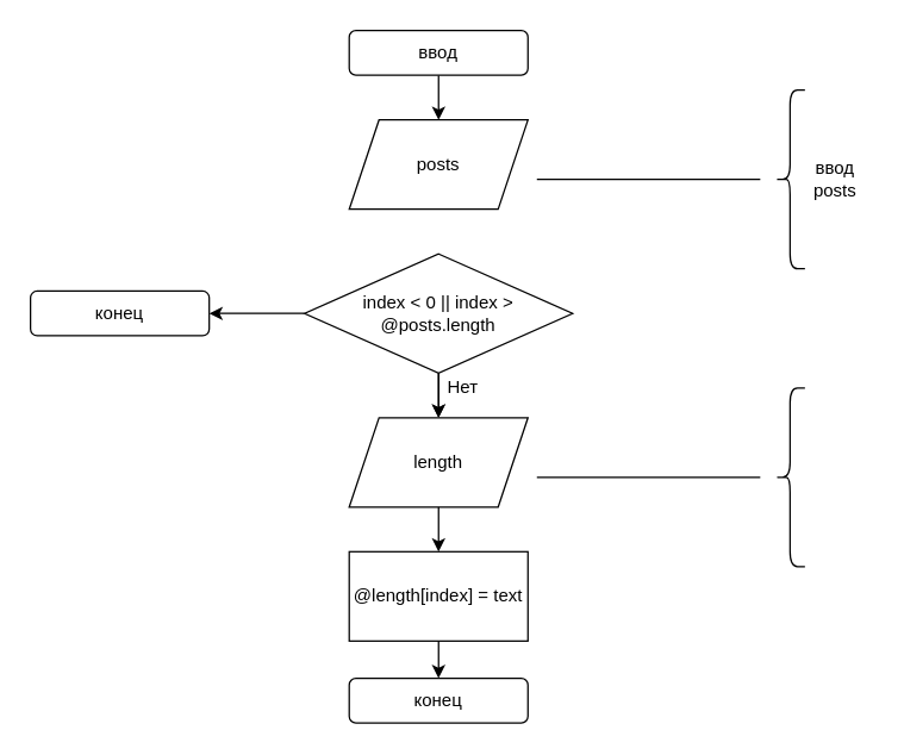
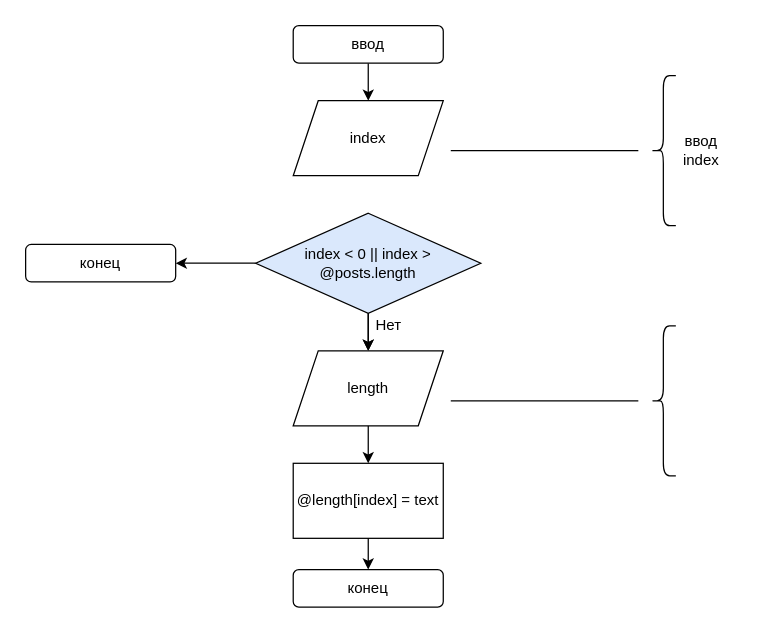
  <mxCell id="0" />
  <mxCell id="1" parent="0" />
  <mxCell id="2" value="" style="edgeStyle=orthogonalEdgeStyle;rounded=0;orthogonalLoop=1;jettySize=auto;html=1;" parent="1" source="3" edge="1"><mxGeometry relative="1" as="geometry"><mxPoint x="294" y="80" as="targetPoint" /></mxGeometry></mxCell>
  <mxCell id="3" value="ввод" style="rounded=1;whiteSpace=wrap;html=1;" parent="1" vertex="1"><mxGeometry x="234" y="20" width="120" height="30" as="geometry" /></mxCell>
  <mxCell id="4" style="edgeStyle=orthogonalEdgeStyle;rounded=0;orthogonalLoop=1;jettySize=auto;html=1;exitX=0.5;exitY=1;exitDx=0;exitDy=0;" parent="1" source="3" target="3" edge="1"><mxGeometry relative="1" as="geometry" /></mxCell>
- <mxCell id="5" value="posts" style="shape=parallelogram;perimeter=parallelogramPerimeter;whiteSpace=wrap;html=1;fixedSize=1;" vertex="1" parent="1"><mxGeometry x="234" y="80" width="120" height="60" as="geometry" /></mxCell>
+ <mxCell id="5" value="index" style="shape=parallelogram;perimeter=parallelogramPerimeter;whiteSpace=wrap;html=1;fixedSize=1;" vertex="1" parent="1"><mxGeometry x="234" y="80" width="120" height="60" as="geometry" /></mxCell>
  <mxCell id="6" value="" style="shape=curlyBracket;whiteSpace=wrap;html=1;rounded=1;" vertex="1" parent="1"><mxGeometry x="520" y="60" width="20" height="120" as="geometry" /></mxCell>
- <mxCell id="7" value="&lt;div&gt;ввод&lt;/div&gt;&lt;div&gt;posts&lt;br&gt;&lt;/div&gt;" style="text;html=1;align=center;verticalAlign=middle;resizable=0;points=[];autosize=1;strokeColor=none;fillColor=none;" vertex="1" parent="1"><mxGeometry x="535" y="105" width="50" height="30" as="geometry" /></mxCell>
+ <mxCell id="7" value="&lt;div&gt;ввод&lt;/div&gt;&lt;div&gt;index&lt;br&gt;&lt;/div&gt;" style="text;html=1;align=center;verticalAlign=middle;resizable=0;points=[];autosize=1;strokeColor=none;fillColor=none;" vertex="1" parent="1"><mxGeometry x="535" y="105" width="50" height="30" as="geometry" /></mxCell>
  <mxCell id="8" value="" style="endArrow=none;html=1;rounded=0;" edge="1" parent="1"><mxGeometry width="50" height="50" relative="1" as="geometry"><mxPoint x="510" y="120" as="sourcePoint" /><mxPoint x="360" y="120" as="targetPoint" /></mxGeometry></mxCell>
  <mxCell id="9" value="" style="edgeStyle=orthogonalEdgeStyle;rounded=0;orthogonalLoop=1;jettySize=auto;html=1;" edge="1" parent="1" source="11" target="12"><mxGeometry relative="1" as="geometry" /></mxCell>
  <mxCell id="10" value="" style="edgeStyle=orthogonalEdgeStyle;rounded=0;orthogonalLoop=1;jettySize=auto;html=1;" edge="1" parent="1" source="11"><mxGeometry relative="1" as="geometry"><mxPoint x="294" y="280" as="targetPoint" /></mxGeometry></mxCell>
- <mxCell id="11" value="index &amp;lt; 0 || index &amp;gt; @posts.length" style="rhombus;whiteSpace=wrap;html=1;" vertex="1" parent="1"><mxGeometry x="204" y="170" width="180" height="80" as="geometry" /></mxCell>
+ <mxCell id="11" value="index &amp;lt; 0 || index &amp;gt; @posts.length" style="rhombus;whiteSpace=wrap;html=1;fillColor=#dae8fc;" vertex="1" parent="1"><mxGeometry x="204" y="170" width="180" height="80" as="geometry" /></mxCell>
  <mxCell id="12" value="конец" style="rounded=1;whiteSpace=wrap;html=1;" vertex="1" parent="1"><mxGeometry x="20" y="195" width="120" height="30" as="geometry" /></mxCell>
  <mxCell id="13" value="Нет" style="text;html=1;align=center;verticalAlign=middle;resizable=0;points=[];autosize=1;strokeColor=none;fillColor=none;" vertex="1" parent="1"><mxGeometry x="290" y="250" width="40" height="20" as="geometry" /></mxCell>
  <mxCell id="14" value="&lt;div&gt;@length[index] = text&lt;br&gt;&lt;/div&gt;" style="rounded=0;whiteSpace=wrap;html=1;" vertex="1" parent="1"><mxGeometry x="234" y="370" width="120" height="60" as="geometry" /></mxCell>
  <mxCell id="15" value="" style="edgeStyle=orthogonalEdgeStyle;rounded=0;orthogonalLoop=1;jettySize=auto;html=1;exitX=0.5;exitY=1;exitDx=0;exitDy=0;" edge="1" parent="1" target="16" source="14"><mxGeometry relative="1" as="geometry"><mxPoint x="418" y="470" as="sourcePoint" /></mxGeometry></mxCell>
  <mxCell id="16" value="конец" style="rounded=1;whiteSpace=wrap;html=1;" vertex="1" parent="1"><mxGeometry x="234" y="455" width="120" height="30" as="geometry" /></mxCell>
  <mxCell id="17" value="" style="edgeStyle=orthogonalEdgeStyle;rounded=0;orthogonalLoop=1;jettySize=auto;html=1;" edge="1" parent="1"><mxGeometry relative="1" as="geometry"><mxPoint x="294" y="250" as="sourcePoint" /><mxPoint x="294" y="280" as="targetPoint" /></mxGeometry></mxCell>
  <mxCell id="18" style="edgeStyle=orthogonalEdgeStyle;rounded=0;orthogonalLoop=1;jettySize=auto;html=1;exitX=0.5;exitY=1;exitDx=0;exitDy=0;" edge="1" parent="1"><mxGeometry relative="1" as="geometry"><mxPoint x="294" y="250" as="sourcePoint" /><mxPoint x="294" y="250" as="targetPoint" /></mxGeometry></mxCell>
  <mxCell id="19" value="" style="edgeStyle=orthogonalEdgeStyle;rounded=0;orthogonalLoop=1;jettySize=auto;html=1;" edge="1" parent="1" source="20"><mxGeometry relative="1" as="geometry"><mxPoint x="294" y="370" as="targetPoint" /></mxGeometry></mxCell>
  <mxCell id="20" value="length" style="shape=parallelogram;perimeter=parallelogramPerimeter;whiteSpace=wrap;html=1;fixedSize=1;" vertex="1" parent="1"><mxGeometry x="234" y="280" width="120" height="60" as="geometry" /></mxCell>
  <mxCell id="21" value="" style="shape=curlyBracket;whiteSpace=wrap;html=1;rounded=1;" vertex="1" parent="1"><mxGeometry x="520" y="260" width="20" height="120" as="geometry" /></mxCell>
  <mxCell id="22" value="" style="endArrow=none;html=1;rounded=0;" edge="1" parent="1"><mxGeometry width="50" height="50" relative="1" as="geometry"><mxPoint x="510" y="320" as="sourcePoint" /><mxPoint x="360" y="320" as="targetPoint" /></mxGeometry></mxCell>
